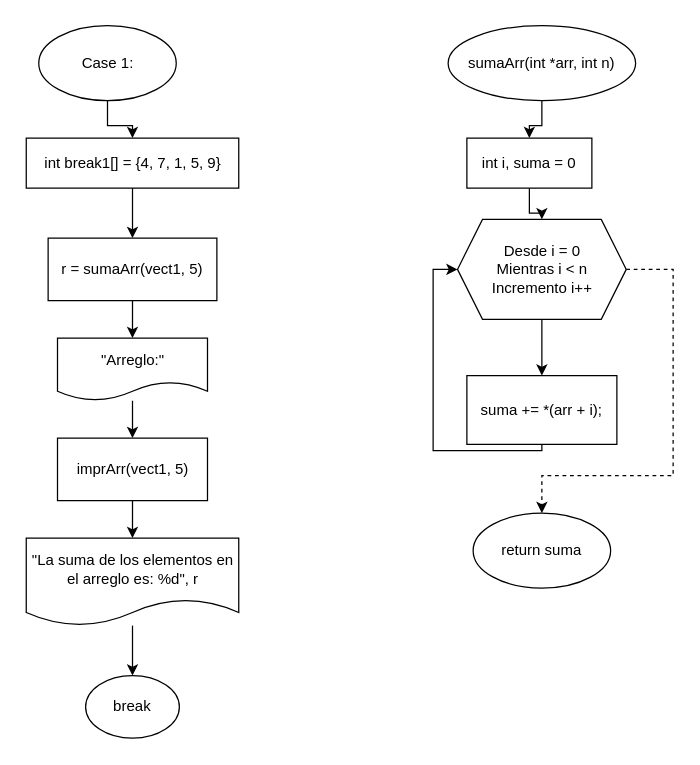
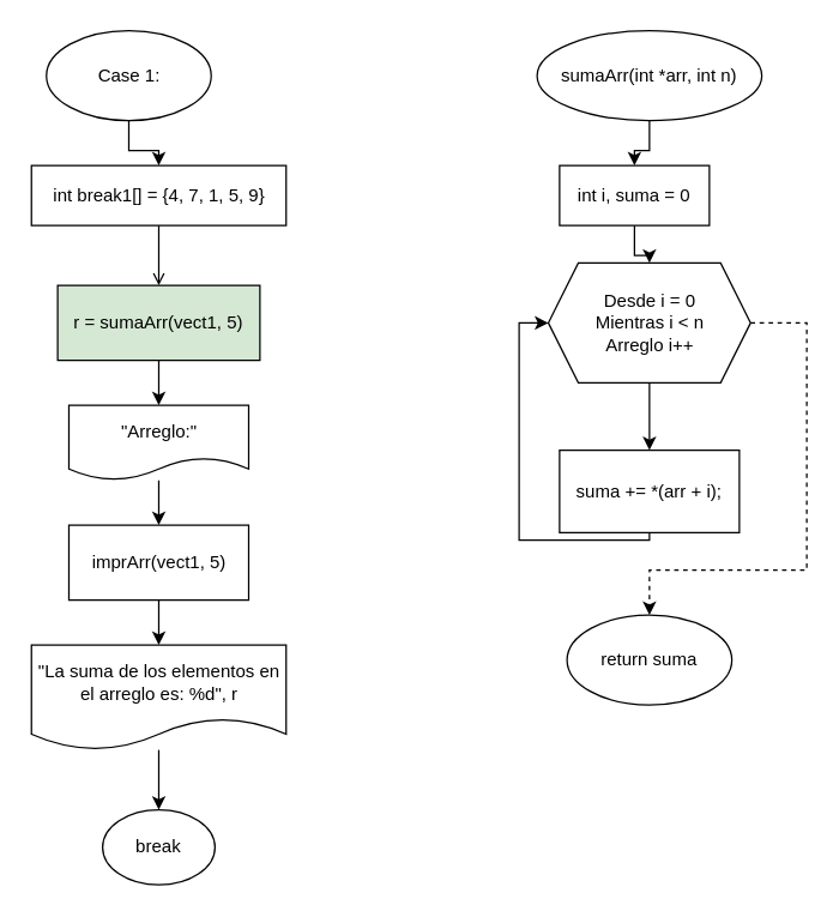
  <mxCell id="0" />
  <mxCell id="1" parent="0" />
  <mxCell id="2" style="edgeStyle=orthogonalEdgeStyle;rounded=0;orthogonalLoop=1;jettySize=auto;html=1;entryX=0.5;entryY=0;entryDx=0;entryDy=0;" edge="1" parent="1" source="3" target="16"><mxGeometry relative="1" as="geometry" /></mxCell>
  <mxCell id="3" value="Case 1:" style="ellipse;whiteSpace=wrap;html=1;" vertex="1" parent="1"><mxGeometry x="30.5" y="20" width="110" height="60" as="geometry" /></mxCell>
  <mxCell id="4" style="edgeStyle=orthogonalEdgeStyle;rounded=0;orthogonalLoop=1;jettySize=auto;html=1;entryX=0.5;entryY=0;entryDx=0;entryDy=0;" edge="1" parent="1" source="5" target="18"><mxGeometry relative="1" as="geometry" /></mxCell>
  <mxCell id="5" value="sumaArr(int *arr, int n)" style="ellipse;whiteSpace=wrap;html=1;" vertex="1" parent="1"><mxGeometry x="358" y="20" width="150" height="60" as="geometry" /></mxCell>
  <mxCell id="6" style="edgeStyle=orthogonalEdgeStyle;rounded=0;orthogonalLoop=1;jettySize=auto;html=1;entryX=0.5;entryY=0;entryDx=0;entryDy=0;" edge="1" parent="1" source="7" target="9"><mxGeometry relative="1" as="geometry" /></mxCell>
- <mxCell id="7" value="r = sumaArr(vect1, 5)" style="rounded=0;whiteSpace=wrap;html=1;" vertex="1" parent="1"><mxGeometry x="38" y="190" width="135" height="50" as="geometry" /></mxCell>
+ <mxCell id="7" value="r = sumaArr(vect1, 5)" style="rounded=0;whiteSpace=wrap;html=1;fillColor=#d5e8d4;" vertex="1" parent="1"><mxGeometry x="38" y="190" width="135" height="50" as="geometry" /></mxCell>
  <mxCell id="8" style="edgeStyle=orthogonalEdgeStyle;rounded=0;orthogonalLoop=1;jettySize=auto;html=1;entryX=0.5;entryY=0;entryDx=0;entryDy=0;" edge="1" parent="1" source="9" target="11"><mxGeometry relative="1" as="geometry" /></mxCell>
  <mxCell id="9" value="&quot;Arreglo:&quot;" style="shape=document;whiteSpace=wrap;html=1;boundedLbl=1;" vertex="1" parent="1"><mxGeometry x="45.5" y="270" width="120" height="50" as="geometry" /></mxCell>
  <mxCell id="10" style="edgeStyle=orthogonalEdgeStyle;rounded=0;orthogonalLoop=1;jettySize=auto;html=1;entryX=0.5;entryY=0;entryDx=0;entryDy=0;" edge="1" parent="1" source="11" target="13"><mxGeometry relative="1" as="geometry" /></mxCell>
  <mxCell id="11" value="imprArr(vect1, 5)" style="rounded=0;whiteSpace=wrap;html=1;" vertex="1" parent="1"><mxGeometry x="45.5" y="350" width="120" height="50" as="geometry" /></mxCell>
  <mxCell id="12" style="edgeStyle=orthogonalEdgeStyle;rounded=0;orthogonalLoop=1;jettySize=auto;html=1;entryX=0.5;entryY=0;entryDx=0;entryDy=0;" edge="1" parent="1" source="13" target="14"><mxGeometry relative="1" as="geometry" /></mxCell>
  <mxCell id="13" value="&quot;La suma de los elementos en el arreglo es: %d&quot;, r" style="shape=document;whiteSpace=wrap;html=1;boundedLbl=1;" vertex="1" parent="1"><mxGeometry x="20.5" y="430" width="170" height="70" as="geometry" /></mxCell>
  <mxCell id="14" value="break" style="ellipse;whiteSpace=wrap;html=1;" vertex="1" parent="1"><mxGeometry x="68" y="540" width="75" height="50" as="geometry" /></mxCell>
- <mxCell id="15" style="edgeStyle=orthogonalEdgeStyle;rounded=0;orthogonalLoop=1;jettySize=auto;html=1;entryX=0.5;entryY=0;entryDx=0;entryDy=0;" edge="1" parent="1" source="16" target="7"><mxGeometry relative="1" as="geometry" /></mxCell>
+ <mxCell id="15" style="edgeStyle=orthogonalEdgeStyle;rounded=0;orthogonalLoop=1;jettySize=auto;html=1;entryX=0.5;entryY=0;entryDx=0;entryDy=0;endArrow=open;" edge="1" parent="1" source="16" target="7"><mxGeometry relative="1" as="geometry" /></mxCell>
  <mxCell id="16" value="int break1[] = {4, 7, 1, 5, 9}" style="rounded=0;whiteSpace=wrap;html=1;" vertex="1" parent="1"><mxGeometry x="20.5" y="110" width="170" height="40" as="geometry" /></mxCell>
  <mxCell id="17" style="edgeStyle=orthogonalEdgeStyle;rounded=0;orthogonalLoop=1;jettySize=auto;html=1;entryX=0.5;entryY=0;entryDx=0;entryDy=0;" edge="1" parent="1" source="18" target="21"><mxGeometry relative="1" as="geometry" /></mxCell>
  <mxCell id="18" value="int i, suma = 0" style="rounded=0;whiteSpace=wrap;html=1;" vertex="1" parent="1"><mxGeometry x="373" y="110" width="100" height="40" as="geometry" /></mxCell>
  <mxCell id="19" style="edgeStyle=orthogonalEdgeStyle;rounded=0;orthogonalLoop=1;jettySize=auto;html=1;entryX=0.5;entryY=0;entryDx=0;entryDy=0;" edge="1" parent="1" source="21" target="23"><mxGeometry relative="1" as="geometry" /></mxCell>
  <mxCell id="20" style="edgeStyle=orthogonalEdgeStyle;rounded=0;orthogonalLoop=1;jettySize=auto;html=1;entryX=0.5;entryY=0;entryDx=0;entryDy=0;dashed=1;" edge="1" parent="1" source="21" target="24"><mxGeometry relative="1" as="geometry"><Array as="points"><mxPoint x="538" y="215" /><mxPoint x="538" y="380" /><mxPoint x="433" y="380" /></Array></mxGeometry></mxCell>
- <mxCell id="21" value="Desde i = 0&lt;br&gt;Mientras i &amp;lt; n&lt;br&gt;Incremento i++" style="shape=hexagon;perimeter=hexagonPerimeter2;whiteSpace=wrap;html=1;fixedSize=1;" vertex="1" parent="1"><mxGeometry x="365.5" y="175" width="135" height="80" as="geometry" /></mxCell>
+ <mxCell id="21" value="Desde i = 0&lt;br&gt;Mientras i &amp;lt; n&lt;br&gt;Arreglo i++" style="shape=hexagon;perimeter=hexagonPerimeter2;whiteSpace=wrap;html=1;fixedSize=1;" vertex="1" parent="1"><mxGeometry x="365.5" y="175" width="135" height="80" as="geometry" /></mxCell>
  <mxCell id="22" style="edgeStyle=orthogonalEdgeStyle;rounded=0;orthogonalLoop=1;jettySize=auto;html=1;entryX=0;entryY=0.5;entryDx=0;entryDy=0;" edge="1" parent="1" source="23" target="21"><mxGeometry relative="1" as="geometry"><Array as="points"><mxPoint x="433" y="360" /><mxPoint x="346" y="360" /><mxPoint x="346" y="215" /></Array></mxGeometry></mxCell>
  <mxCell id="23" value="suma += *(arr + i);" style="rounded=0;whiteSpace=wrap;html=1;" vertex="1" parent="1"><mxGeometry x="373" y="300" width="120" height="55" as="geometry" /></mxCell>
  <mxCell id="24" value="return suma" style="ellipse;whiteSpace=wrap;html=1;" vertex="1" parent="1"><mxGeometry x="378" y="410" width="110" height="60" as="geometry" /></mxCell>
